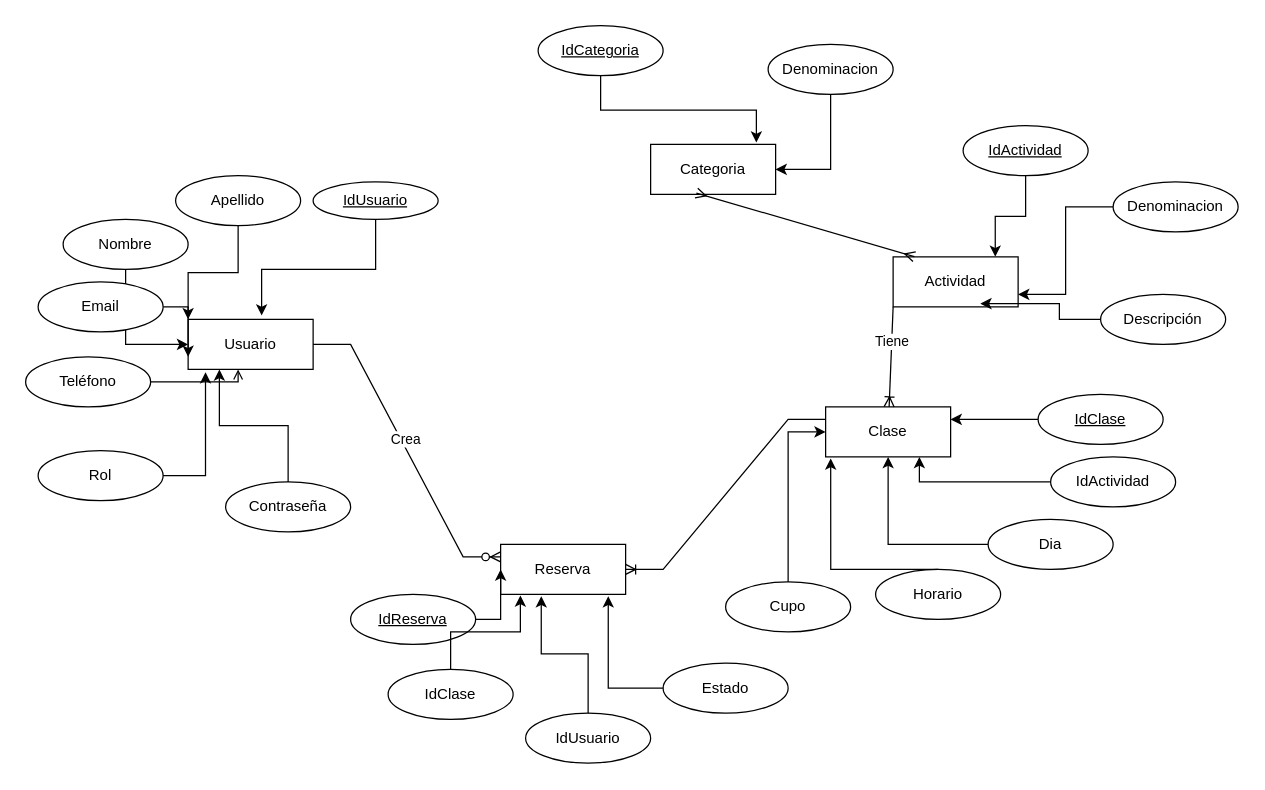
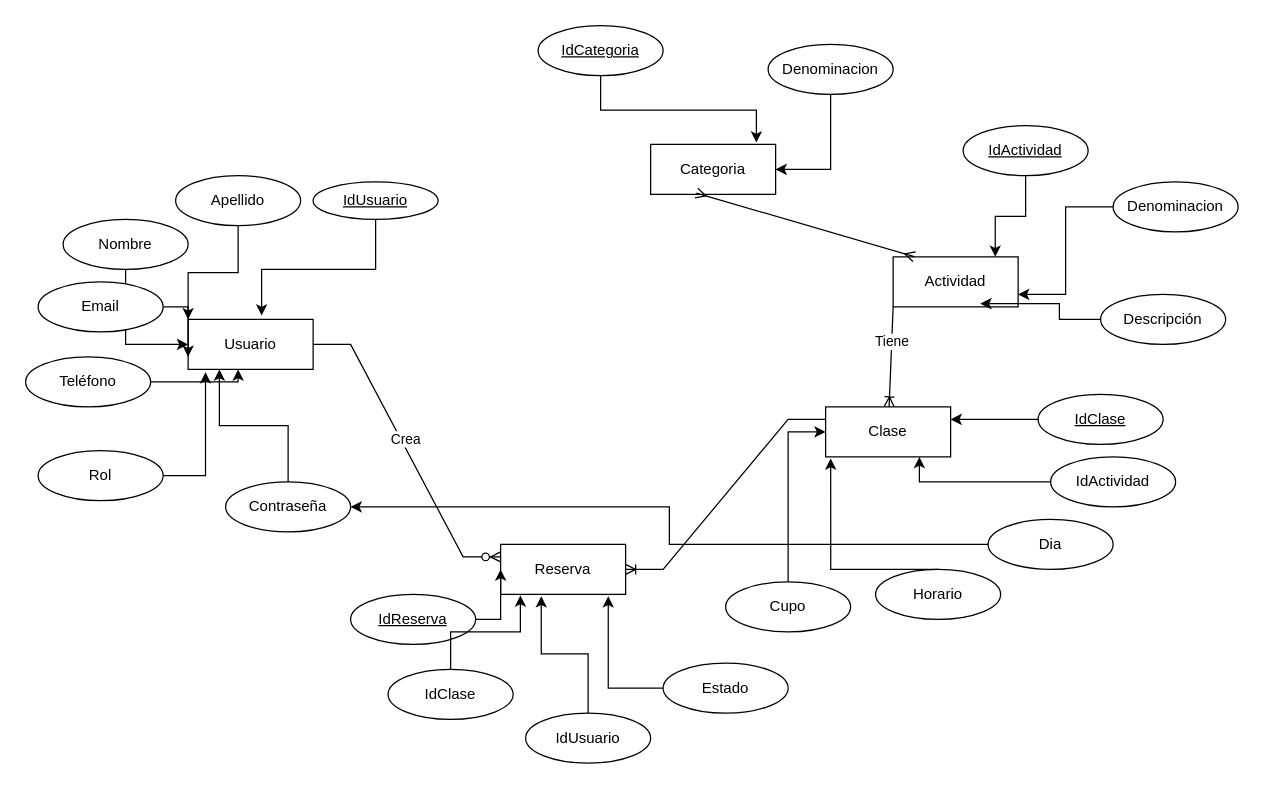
  <mxCell id="0" />
  <mxCell id="1" parent="0" />
  <mxCell id="2" value="Usuario" style="whiteSpace=wrap;html=1;align=center;" vertex="1" parent="1"><mxGeometry x="150" y="255" width="100" height="40" as="geometry" /></mxCell>
  <mxCell id="3" value="Categoria" style="whiteSpace=wrap;html=1;align=center;" vertex="1" parent="1"><mxGeometry x="520" y="115" width="100" height="40" as="geometry" /></mxCell>
  <mxCell id="4" value="Actividad" style="whiteSpace=wrap;html=1;align=center;" vertex="1" parent="1"><mxGeometry x="714" y="205" width="100" height="40" as="geometry" /></mxCell>
  <mxCell id="5" value="Clase" style="whiteSpace=wrap;html=1;align=center;" vertex="1" parent="1"><mxGeometry x="660" y="325" width="100" height="40" as="geometry" /></mxCell>
  <mxCell id="6" value="Reserva" style="whiteSpace=wrap;html=1;align=center;" vertex="1" parent="1"><mxGeometry x="400" y="435" width="100" height="40" as="geometry" /></mxCell>
  <mxCell id="7" value="IdUsuario" style="ellipse;whiteSpace=wrap;html=1;align=center;fontStyle=4;" vertex="1" parent="1"><mxGeometry y="145" width="100" height="30" as="geometry" x="250" /></mxCell>
  <mxCell id="8" style="edgeStyle=orthogonalEdgeStyle;rounded=0;orthogonalLoop=1;jettySize=auto;html=1;entryX=0;entryY=0;entryDx=0;entryDy=0;" edge="1" parent="1" source="9" target="2"><mxGeometry relative="1" as="geometry" /></mxCell>
  <mxCell id="9" value="Apellido" style="ellipse;whiteSpace=wrap;html=1;align=center;" vertex="1" parent="1"><mxGeometry x="140" y="140" width="100" height="40" as="geometry" /></mxCell>
  <mxCell id="10" style="edgeStyle=orthogonalEdgeStyle;rounded=0;orthogonalLoop=1;jettySize=auto;html=1;entryX=0;entryY=0.5;entryDx=0;entryDy=0;" edge="1" parent="1" source="11" target="2"><mxGeometry relative="1" as="geometry" /></mxCell>
  <mxCell id="11" value="Nombre" style="ellipse;whiteSpace=wrap;html=1;align=center;" vertex="1" parent="1"><mxGeometry x="50" y="175" width="100" height="40" as="geometry" /></mxCell>
  <mxCell id="12" style="edgeStyle=orthogonalEdgeStyle;rounded=0;orthogonalLoop=1;jettySize=auto;html=1;entryX=0.588;entryY=-0.078;entryDx=0;entryDy=0;entryPerimeter=0;" edge="1" parent="1" source="7" target="2"><mxGeometry relative="1" as="geometry" /></mxCell>
  <mxCell id="13" style="edgeStyle=orthogonalEdgeStyle;rounded=0;orthogonalLoop=1;jettySize=auto;html=1;entryX=0;entryY=0.75;entryDx=0;entryDy=0;" edge="1" parent="1" source="14" target="2"><mxGeometry relative="1" as="geometry" /></mxCell>
  <mxCell id="14" value="Email" style="ellipse;whiteSpace=wrap;html=1;align=center;" vertex="1" parent="1"><mxGeometry x="30" y="225" width="100" height="40" as="geometry" /></mxCell>
- <mxCell id="15" style="edgeStyle=orthogonalEdgeStyle;rounded=0;orthogonalLoop=1;jettySize=auto;html=1;endArrow=open;" edge="1" parent="1" source="16" target="2"><mxGeometry relative="1" as="geometry"><Array as="points"><mxPoint x="190" y="305" /></Array></mxGeometry></mxCell>
+ <mxCell id="15" style="edgeStyle=orthogonalEdgeStyle;rounded=0;orthogonalLoop=1;jettySize=auto;html=1;" edge="1" parent="1" source="16" target="2"><mxGeometry relative="1" as="geometry"><Array as="points"><mxPoint x="190" y="305" /></Array></mxGeometry></mxCell>
  <mxCell id="16" value="Teléfono" style="ellipse;whiteSpace=wrap;html=1;align=center;" vertex="1" parent="1"><mxGeometry x="20" y="285" width="100" height="40" as="geometry" /></mxCell>
  <mxCell id="17" value="Rol" style="ellipse;whiteSpace=wrap;html=1;align=center;" vertex="1" parent="1"><mxGeometry x="30" y="360" width="100" height="40" as="geometry" /></mxCell>
  <mxCell id="18" style="edgeStyle=orthogonalEdgeStyle;rounded=0;orthogonalLoop=1;jettySize=auto;html=1;entryX=0.139;entryY=1.057;entryDx=0;entryDy=0;entryPerimeter=0;" edge="1" parent="1" source="17" target="2"><mxGeometry relative="1" as="geometry" /></mxCell>
  <mxCell id="19" style="edgeStyle=orthogonalEdgeStyle;rounded=0;orthogonalLoop=1;jettySize=auto;html=1;entryX=0.25;entryY=1;entryDx=0;entryDy=0;" edge="1" parent="1" source="20" target="2"><mxGeometry relative="1" as="geometry" /></mxCell>
  <mxCell id="20" value="Contraseña" style="ellipse;whiteSpace=wrap;html=1;align=center;" vertex="1" parent="1"><mxGeometry x="180" y="385" width="100" height="40" as="geometry" /></mxCell>
  <mxCell id="21" value="&lt;u&gt;IdCategoria&lt;/u&gt;" style="ellipse;whiteSpace=wrap;html=1;align=center;" vertex="1" parent="1"><mxGeometry x="430" y="20" width="100" height="40" as="geometry" /></mxCell>
  <mxCell id="22" style="edgeStyle=orthogonalEdgeStyle;rounded=0;orthogonalLoop=1;jettySize=auto;html=1;entryX=1;entryY=0.5;entryDx=0;entryDy=0;" edge="1" parent="1" source="23" target="3"><mxGeometry relative="1" as="geometry" /></mxCell>
  <mxCell id="23" value="Denominacion" style="ellipse;whiteSpace=wrap;html=1;align=center;" vertex="1" parent="1"><mxGeometry x="614" y="35" width="100" height="40" as="geometry" /></mxCell>
  <mxCell id="24" style="edgeStyle=orthogonalEdgeStyle;rounded=0;orthogonalLoop=1;jettySize=auto;html=1;entryX=0.846;entryY=-0.035;entryDx=0;entryDy=0;entryPerimeter=0;" edge="1" parent="1" source="21" target="3"><mxGeometry relative="1" as="geometry" /></mxCell>
  <mxCell id="25" style="edgeStyle=orthogonalEdgeStyle;rounded=0;orthogonalLoop=1;jettySize=auto;html=1;entryX=1;entryY=0.75;entryDx=0;entryDy=0;" edge="1" parent="1" source="26" target="4"><mxGeometry relative="1" as="geometry" /></mxCell>
  <mxCell id="26" value="Denominacion" style="ellipse;whiteSpace=wrap;html=1;align=center;" vertex="1" parent="1"><mxGeometry x="890" y="145" width="100" height="40" as="geometry" /></mxCell>
  <mxCell id="27" value="Descripción" style="ellipse;whiteSpace=wrap;html=1;align=center;" vertex="1" parent="1"><mxGeometry x="880" y="235" width="100" height="40" as="geometry" /></mxCell>
  <mxCell id="28" style="edgeStyle=orthogonalEdgeStyle;rounded=0;orthogonalLoop=1;jettySize=auto;html=1;entryX=0.698;entryY=0.935;entryDx=0;entryDy=0;entryPerimeter=0;" edge="1" parent="1" source="27" target="4"><mxGeometry relative="1" as="geometry" /></mxCell>
  <mxCell id="29" value="IdActividad" style="ellipse;whiteSpace=wrap;html=1;align=center;fontStyle=4;" vertex="1" parent="1"><mxGeometry x="770" y="100" width="100" height="40" as="geometry" /></mxCell>
  <mxCell id="30" style="edgeStyle=orthogonalEdgeStyle;rounded=0;orthogonalLoop=1;jettySize=auto;html=1;entryX=0.817;entryY=-0.004;entryDx=0;entryDy=0;entryPerimeter=0;" edge="1" parent="1" source="29" target="4"><mxGeometry relative="1" as="geometry" /></mxCell>
  <mxCell id="31" style="edgeStyle=orthogonalEdgeStyle;rounded=0;orthogonalLoop=1;jettySize=auto;html=1;entryX=1;entryY=0.25;entryDx=0;entryDy=0;" edge="1" parent="1" source="32" target="5"><mxGeometry relative="1" as="geometry" /></mxCell>
  <mxCell id="32" value="IdClase" style="ellipse;whiteSpace=wrap;html=1;align=center;fontStyle=4;" vertex="1" parent="1"><mxGeometry x="830" y="315" width="100" height="40" as="geometry" /></mxCell>
  <mxCell id="33" style="edgeStyle=orthogonalEdgeStyle;rounded=0;orthogonalLoop=1;jettySize=auto;html=1;entryX=0.75;entryY=1;entryDx=0;entryDy=0;" edge="1" parent="1" source="34" target="5"><mxGeometry relative="1" as="geometry" /></mxCell>
  <mxCell id="34" value="IdActividad" style="ellipse;whiteSpace=wrap;html=1;align=center;" vertex="1" parent="1"><mxGeometry x="840" y="365" width="100" height="40" as="geometry" /></mxCell>
- <mxCell id="35" style="edgeStyle=orthogonalEdgeStyle;rounded=0;orthogonalLoop=1;jettySize=auto;html=1;entryX=0.5;entryY=1;entryDx=0;entryDy=0;" edge="1" parent="1" source="36" target="5"><mxGeometry relative="1" as="geometry" /></mxCell>
+ <mxCell id="35" style="edgeStyle=orthogonalEdgeStyle;rounded=0;orthogonalLoop=1;jettySize=auto;html=1;" edge="1" parent="1" source="36" target="20"><mxGeometry relative="1" as="geometry" /></mxCell>
  <mxCell id="36" value="Dia" style="ellipse;whiteSpace=wrap;html=1;align=center;" vertex="1" parent="1"><mxGeometry x="790" y="415" width="100" height="40" as="geometry" /></mxCell>
  <mxCell id="37" value="Horario" style="ellipse;whiteSpace=wrap;html=1;align=center;" vertex="1" parent="1"><mxGeometry x="700" y="455" width="100" height="40" as="geometry" /></mxCell>
  <mxCell id="38" style="edgeStyle=orthogonalEdgeStyle;rounded=0;orthogonalLoop=1;jettySize=auto;html=1;entryX=0.077;entryY=1.03;entryDx=0;entryDy=0;entryPerimeter=0;exitX=0.5;exitY=0;exitDx=0;exitDy=0;" edge="1" parent="1" source="37"><mxGeometry relative="1" as="geometry"><mxPoint x="746.35" y="465" as="sourcePoint" /><mxPoint x="664.05" y="366.2" as="targetPoint" /><Array as="points"><mxPoint x="664" y="455" /></Array></mxGeometry></mxCell>
  <mxCell id="39" style="edgeStyle=orthogonalEdgeStyle;rounded=0;orthogonalLoop=1;jettySize=auto;html=1;entryX=0;entryY=0.5;entryDx=0;entryDy=0;" edge="1" parent="1" source="40" target="5"><mxGeometry relative="1" as="geometry" /></mxCell>
  <mxCell id="40" value="Cupo" style="ellipse;whiteSpace=wrap;html=1;align=center;" vertex="1" parent="1"><mxGeometry x="580" y="465" width="100" height="40" as="geometry" /></mxCell>
  <mxCell id="41" style="edgeStyle=orthogonalEdgeStyle;rounded=0;orthogonalLoop=1;jettySize=auto;html=1;" edge="1" parent="1" source="42" target="6"><mxGeometry relative="1" as="geometry" /></mxCell>
  <mxCell id="42" value="IdReserva" style="ellipse;whiteSpace=wrap;html=1;align=center;fontStyle=4;" vertex="1" parent="1"><mxGeometry x="280" y="475" width="100" height="40" as="geometry" /></mxCell>
  <mxCell id="43" value="IdClase" style="ellipse;whiteSpace=wrap;html=1;align=center;" vertex="1" parent="1"><mxGeometry x="310" y="535" width="100" height="40" as="geometry" /></mxCell>
  <mxCell id="44" value="IdUsuario" style="ellipse;whiteSpace=wrap;html=1;align=center;" vertex="1" parent="1"><mxGeometry x="420" y="570" width="100" height="40" as="geometry" /></mxCell>
  <mxCell id="45" style="edgeStyle=orthogonalEdgeStyle;rounded=0;orthogonalLoop=1;jettySize=auto;html=1;entryX=0.158;entryY=1.02;entryDx=0;entryDy=0;entryPerimeter=0;" edge="1" parent="1" source="43" target="6"><mxGeometry relative="1" as="geometry" /></mxCell>
  <mxCell id="46" style="edgeStyle=orthogonalEdgeStyle;rounded=0;orthogonalLoop=1;jettySize=auto;html=1;entryX=0.325;entryY=1.037;entryDx=0;entryDy=0;entryPerimeter=0;" edge="1" parent="1" source="44" target="6"><mxGeometry relative="1" as="geometry" /></mxCell>
  <mxCell id="47" value="Estado" style="ellipse;whiteSpace=wrap;html=1;align=center;" vertex="1" parent="1"><mxGeometry x="530" y="530" width="100" height="40" as="geometry" /></mxCell>
  <mxCell id="48" style="edgeStyle=orthogonalEdgeStyle;rounded=0;orthogonalLoop=1;jettySize=auto;html=1;entryX=0.861;entryY=1.037;entryDx=0;entryDy=0;entryPerimeter=0;" edge="1" parent="1" source="47" target="6"><mxGeometry relative="1" as="geometry" /></mxCell>
  <mxCell id="49" value="" style="edgeStyle=entityRelationEdgeStyle;fontSize=12;html=1;endArrow=ERzeroToMany;endFill=1;rounded=0;entryX=0;entryY=0.25;entryDx=0;entryDy=0;" edge="1" parent="1" source="2" target="6"><mxGeometry width="100" height="100" relative="1" as="geometry"><mxPoint x="295" y="265" as="sourcePoint" /><mxPoint x="430" y="425" as="targetPoint" /><Array as="points"><mxPoint x="415" y="395" /><mxPoint x="395" y="315" /><mxPoint x="405" y="405" /></Array></mxGeometry></mxCell>
  <mxCell id="50" value="Crea" style="edgeLabel;html=1;align=center;verticalAlign=middle;resizable=0;points=[];" vertex="1" connectable="0" parent="49"><mxGeometry x="-0.071" y="3" relative="1" as="geometry"><mxPoint as="offset" /></mxGeometry></mxCell>
  <mxCell id="51" value="" style="edgeStyle=entityRelationEdgeStyle;fontSize=12;html=1;endArrow=ERoneToMany;rounded=0;exitX=0;exitY=0.25;exitDx=0;exitDy=0;" edge="1" parent="1" source="5" target="6"><mxGeometry width="100" height="100" relative="1" as="geometry"><mxPoint x="690" y="365" as="sourcePoint" /><mxPoint x="680" y="275" as="targetPoint" /><Array as="points"><mxPoint x="750" y="385" /><mxPoint x="630" y="395" /><mxPoint x="740" y="395" /></Array></mxGeometry></mxCell>
  <mxCell id="52" value="" style="fontSize=12;html=1;endArrow=ERoneToMany;rounded=0;exitX=0;exitY=1;exitDx=0;exitDy=0;" edge="1" parent="1" source="4" target="5"><mxGeometry width="100" height="100" relative="1" as="geometry"><mxPoint x="660" y="355" as="sourcePoint" /><mxPoint x="760" y="255" as="targetPoint" /></mxGeometry></mxCell>
  <mxCell id="53" value="Tiene" style="edgeLabel;html=1;align=center;verticalAlign=middle;resizable=0;points=[];" vertex="1" connectable="0" parent="52"><mxGeometry x="-0.299" relative="1" as="geometry"><mxPoint as="offset" /></mxGeometry></mxCell>
  <mxCell id="54" value="" style="fontSize=12;html=1;endArrow=ERmany;startArrow=ERmany;rounded=0;entryX=0.366;entryY=0.974;entryDx=0;entryDy=0;entryPerimeter=0;exitX=0.17;exitY=-0.004;exitDx=0;exitDy=0;exitPerimeter=0;" edge="1" parent="1" source="4" target="3"><mxGeometry width="100" height="100" relative="1" as="geometry"><mxPoint x="730" y="285" as="sourcePoint" /><mxPoint x="830" y="185" as="targetPoint" /></mxGeometry></mxCell>
